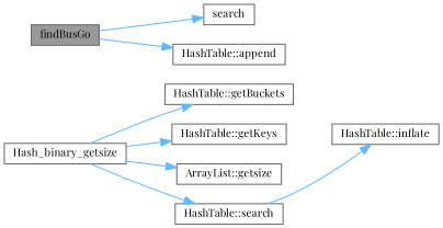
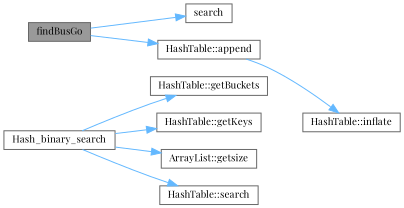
  digraph {
    fontname="Playfair Display"
    rankdir=LR
    node [color=grey40 fillcolor=white fontname="Playfair Display" fontsize=10 shape=box style=filled]
    edge [color=steelblue1 fontname="Playfair Display" fontsize=10 labelfontname=Helvetica labelfontsize=10 style=solid]
    n1 [color=gray40 fillcolor=grey60 fontcolor=black height=0.2 label=findBusGo width=0.4]
    n2 [height=0.2 label=search width=0.4]
    n3 [height=0.2 label="HashTable::append" width=0.4]
    n4 [height=0.2 label="HashTable::inflate" width=0.4]
-   n5 [height=0.2 label=Hash_binary_getsize width=0.4]
+   n5 [height=0.2 label=Hash_binary_search width=0.4]
    n6 [height=0.2 label="HashTable::getBuckets" width=0.4]
    n7 [height=0.2 label="HashTable::getKeys" width=0.4]
    n8 [height=0.2 label="ArrayList::getsize" width=0.4]
    n9 [height=0.2 label="HashTable::search" width=0.4]
    n1 -> n2
    n1 -> n3
-   n9 -> n4
+   n3 -> n4
    n5 -> n6
    n5 -> n7
    n5 -> n8
    n5 -> n9
  }
